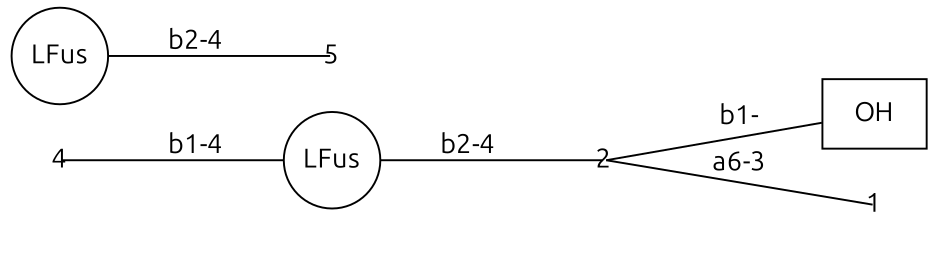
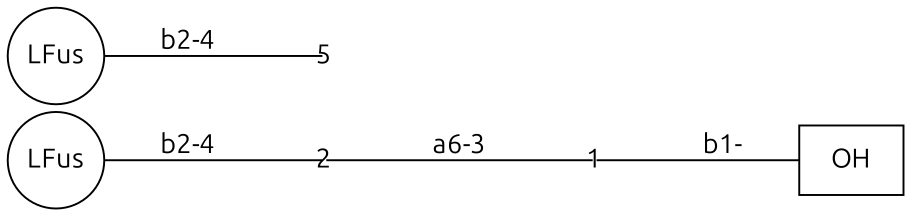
  graph {
    fontname=Ubuntu
    nodesep=0.05
    rankdir=LR
    ranksep=0.8
    splines=false
    node [fixedsize=true fontname=Ubuntu labelfontsize=12 scale=true shape=none]
    edge [fontname=Ubuntu headclip=false labelangle=320.0 labeldistance=1.2 labelfontsize=12 tailclip=false]
    n1 [label=OH shape=box]
    1 [height=0.7]
    2 [height=0.7]
    n4 [height=0.7 label=LFus shape=circle]
-   4 [height=0.7]
    5 [height=0.7]
    n7 [height=0.7 label=LFus shape=circle]
-   2 -- n1 [headclip=true label="b1-"]
+   1 -- n1 [headclip=true label="b1-"]
    2 -- 1 [label="a6-3"]
    n4 -- 2 [label="b2-4" tailclip=true]
-   4 -- n4 [headclip=true label="b1-4"]
    n7 -- 5 [label="b2-4" tailclip=true]
  }
